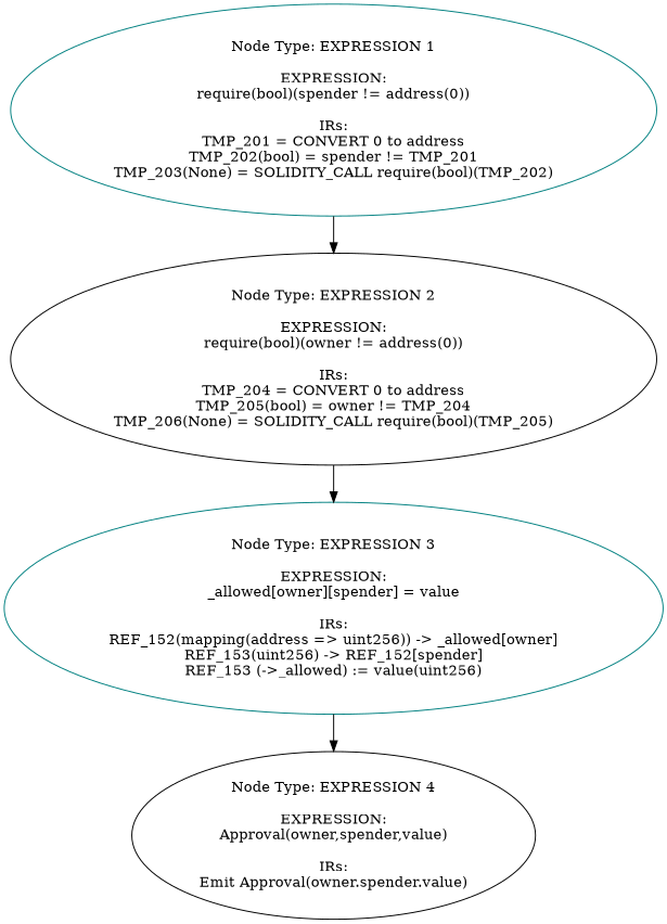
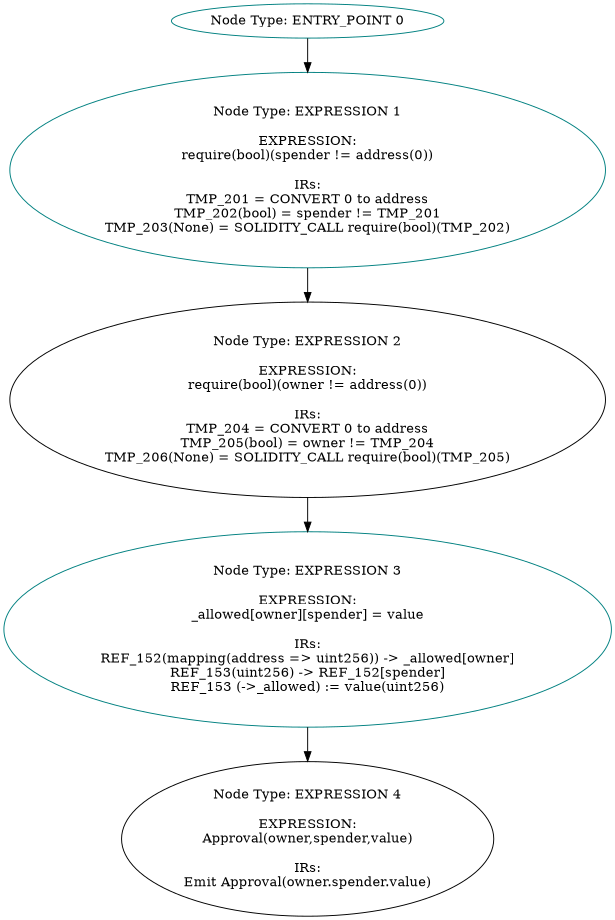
  digraph {
    node [color=teal]
+   n1 [label="Node Type: ENTRY_POINT 0\n"]
    n2 [label="Node Type: EXPRESSION 1\n\nEXPRESSION:\nrequire(bool)(spender != address(0))\n\nIRs:\nTMP_201 = CONVERT 0 to address\nTMP_202(bool) = spender != TMP_201\nTMP_203(None) = SOLIDITY_CALL require(bool)(TMP_202)"]
    n3 [label="Node Type: EXPRESSION 2\n\nEXPRESSION:\nrequire(bool)(owner != address(0))\n\nIRs:\nTMP_204 = CONVERT 0 to address\nTMP_205(bool) = owner != TMP_204\nTMP_206(None) = SOLIDITY_CALL require(bool)(TMP_205)" color=black]
    n4 [label="Node Type: EXPRESSION 3\n\nEXPRESSION:\n_allowed[owner][spender] = value\n\nIRs:\nREF_152(mapping(address => uint256)) -> _allowed[owner]\nREF_153(uint256) -> REF_152[spender]\nREF_153 (->_allowed) := value(uint256)"]
    n5 [label="Node Type: EXPRESSION 4\n\nEXPRESSION:\nApproval(owner,spender,value)\n\nIRs:\nEmit Approval(owner.spender.value)" color=black]
+   n1 -> n2
    n2 -> n3
    n3 -> n4
    n4 -> n5
  }
